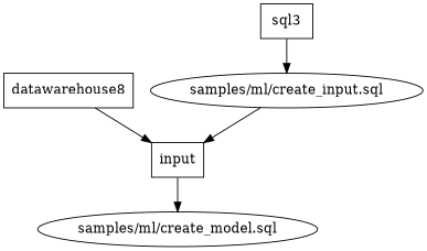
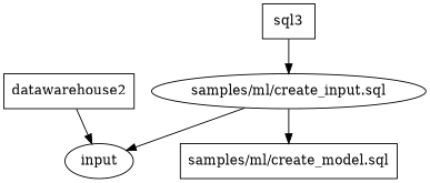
  digraph {
    node [type=table shape=box]
    n1 [label="samples/ml/create_input.sql" type=query shape=""]
-   n2 [label=input]
-   n3 [label="samples/ml/create_model.sql" type=query shape=""]
-   n4 [label=datawarehouse8]
+   n2 [label=input shape=ellipse]
+   n3 [label="samples/ml/create_model.sql" type=query]
+   n4 [label=datawarehouse2]
    n5 [label=sql3]
    n1 -> n2
-   n2 -> n3
+   n1 -> n3
    n4 -> n2
    n5 -> n1
  }
